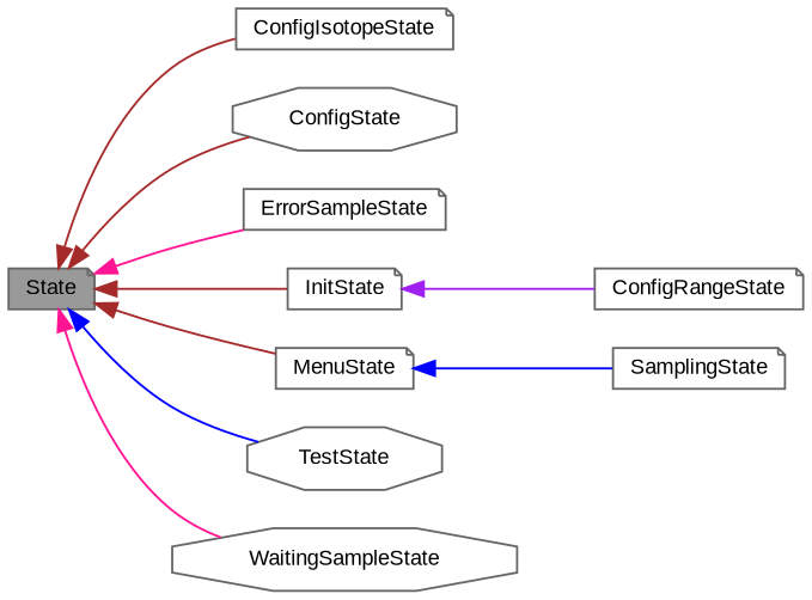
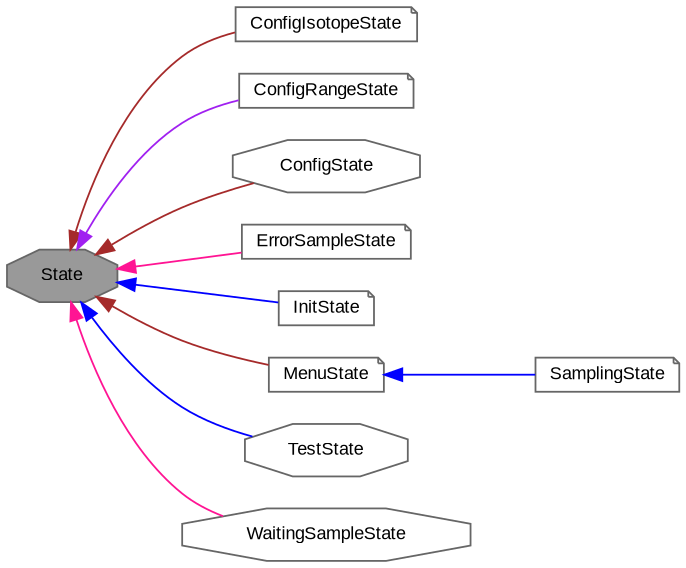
  digraph {
    fontname="Liberation Sans"
    rankdir=LR
    node [color=gray40 fillcolor=white fontname="Liberation Sans" fontsize=10 shape=note style=filled]
    edge [color=brown dir=back fontname="Liberation Sans" fontsize=10 labelfontname=Helvetica labelfontsize=10 style=solid]
-   n1 [fillcolor=grey60 fontcolor=black height=0.2 label=State width=0.4]
+   n1 [fillcolor=grey60 fontcolor=black height=0.2 label=State shape=octagon width=0.4]
    n2 [height=0.2 label=ConfigIsotopeState width=0.4]
    n3 [height=0.2 label=ConfigRangeState width=0.4]
    n4 [height=0.2 label=ConfigState shape=octagon width=0.4]
    n5 [height=0.2 label=ErrorSampleState width=0.4]
    n6 [height=0.2 label=InitState width=0.4]
    n7 [height=0.2 label=MenuState width=0.4]
    n8 [height=0.2 label=TestState shape=octagon width=0.4]
    n9 [height=0.2 label=WaitingSampleState shape=octagon width=0.4]
    n10 [height=0.2 label=SamplingState width=0.4]
    n1 -> n2
-   n6 -> n3 [color=purple]
+   n1 -> n3 [color=purple]
    n1 -> n4
    n1 -> n5 [color=deeppink]
-   n1 -> n6
+   n1 -> n6 [color=blue]
    n1 -> n7
    n1 -> n8 [color=blue]
    n1 -> n9 [color=deeppink]
    n7 -> n10 [color=blue]
  }
